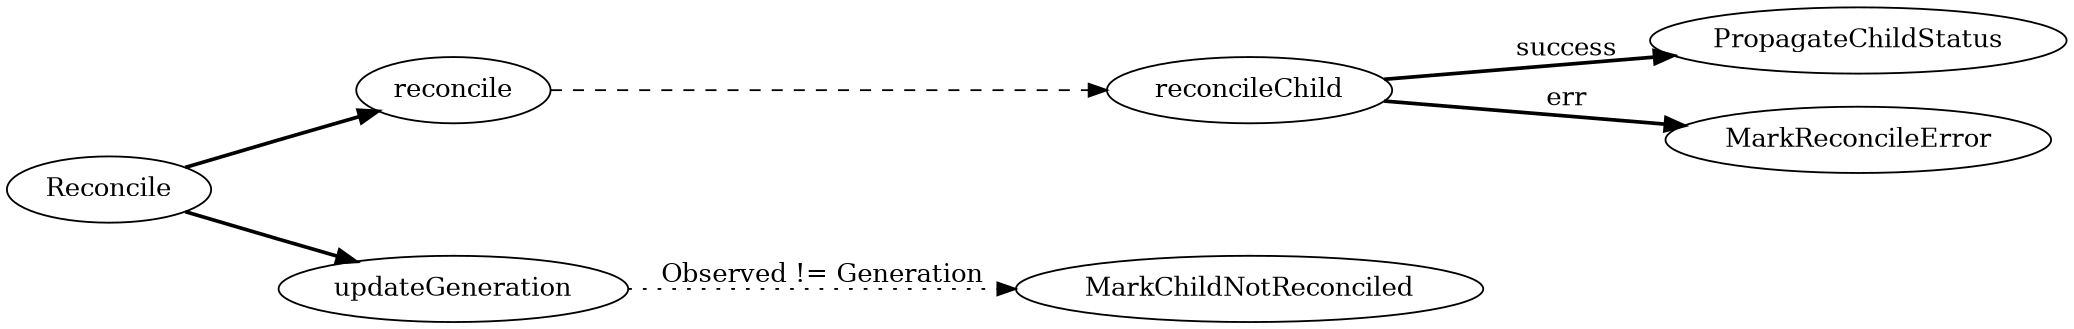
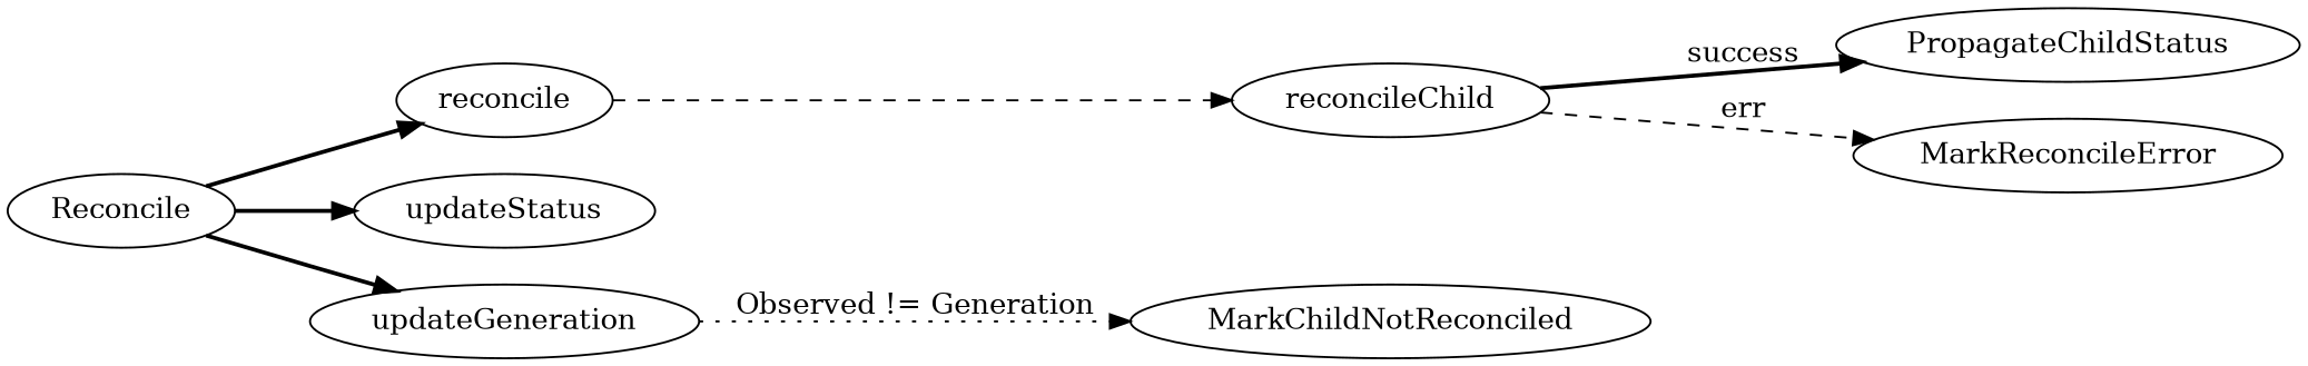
  digraph {
    ordering=out
    rankdir=LR
    edge [style=bold]
    Reconcile
    reconcile
+   updateStatus
    updateGeneration
    reconcileChild
    MarkChildNotReconciled
    PropagateChildStatus
    MarkReconcileError
    Reconcile -> reconcile
+   Reconcile -> updateStatus
    Reconcile -> updateGeneration
    reconcile -> reconcileChild [style=dashed]
    updateGeneration -> MarkChildNotReconciled [label="Observed != Generation" style=dotted]
    reconcileChild -> PropagateChildStatus [label=success]
-   reconcileChild -> MarkReconcileError [label=err]
+   reconcileChild -> MarkReconcileError [label=err style=dashed]
  }
